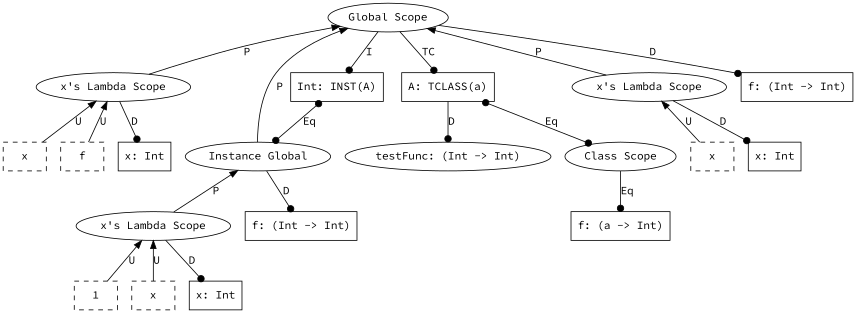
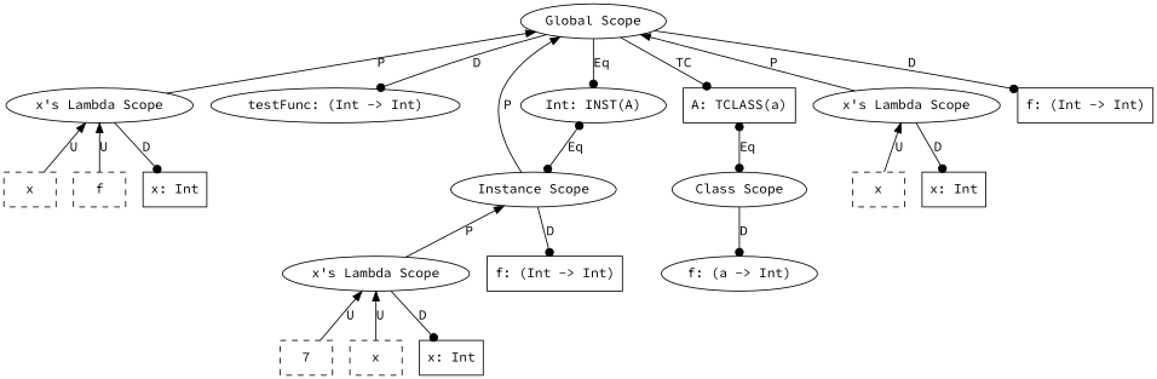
  graph {
    fontname="Source Code Pro"
    node [fontname="Source Code Pro" shape=box]
    edge [dir=back fontname="Source Code Pro" arrowhead=dot]
    n1 [label=x style=dashed]
    n2 [label=f style=dashed]
    n3 [label="x: Int"]
    n4 [label="x's Lambda Scope" shape=ellipse]
    n5 [label="testFunc: (Int -> Int)" shape=ellipse]
-   n6 [label=1 style=dashed]
+   n6 [label=7 style=dashed]
    n7 [label=x style=dashed]
    n8 [label="x: Int"]
    n9 [label="x's Lambda Scope" shape=ellipse]
    n10 [label="f: (Int -> Int)"]
-   n11 [label="Instance Global" shape=ellipse]
-   n12 [label="Int: INST(A)"]
-   n13 [label="f: (a -> Int)"]
+   n11 [label="Instance Scope" shape=ellipse]
+   n12 [label="Int: INST(A)" shape=ellipse]
+   n13 [label="f: (a -> Int)" shape=ellipse]
    n14 [label="Class Scope" shape=ellipse]
    n15 [label="A: TCLASS(a)"]
    n16 [label=x style=dashed]
    n17 [label="x: Int"]
    n18 [label="x's Lambda Scope" shape=ellipse]
    n19 [label="f: (Int -> Int)"]
    n20 [label="Global Scope" shape=ellipse]
    n4 -- n1 [label=U arrowhead=""]
    n4 -- n2 [label=U arrowhead=""]
    n4 -- n3 [dir=forward label=D]
    n9 -- n6 [label=U arrowhead=""]
    n9 -- n7 [label=U arrowhead=""]
    n9 -- n8 [dir=forward label=D]
    n11 -- n9 [label=P arrowhead=""]
    n11 -- n10 [dir=forward label=D]
    n12 -- n11 [arrowtail=dot dir=both label=Eq]
-   n14 -- n13 [dir=forward label=Eq]
+   n14 -- n13 [dir=forward label=D]
    n15 -- n14 [arrowtail=dot dir=both label=Eq]
    n18 -- n16 [label=U arrowhead=""]
    n18 -- n17 [dir=forward label=D]
    n20 -- n4 [label=P arrowhead=""]
-   n15 -- n5 [dir=forward label=D]
+   n20 -- n5 [dir=forward label=D]
    n20 -- n11 [label=P arrowhead=""]
-   n20 -- n12 [dir=forward label=I]
+   n20 -- n12 [dir=forward label=Eq]
    n20 -- n15 [dir=forward label=TC]
    n20 -- n18 [label=P arrowhead=""]
    n20 -- n19 [dir=forward label=D]
  }
